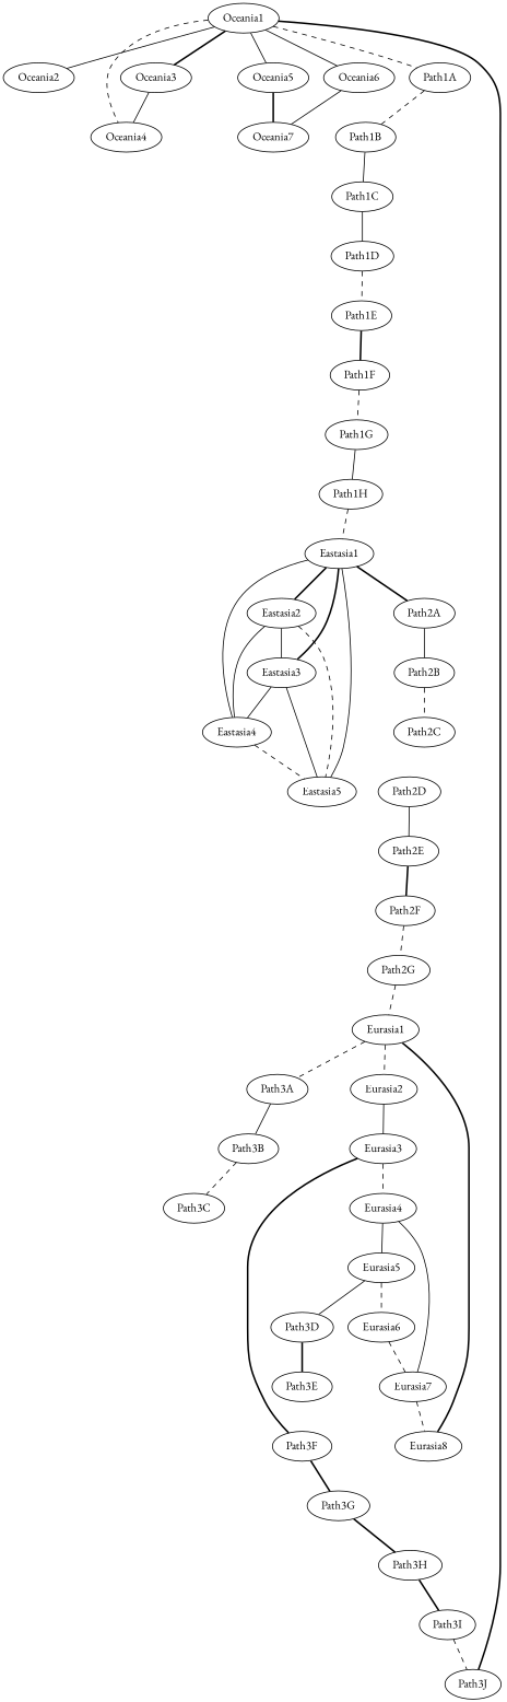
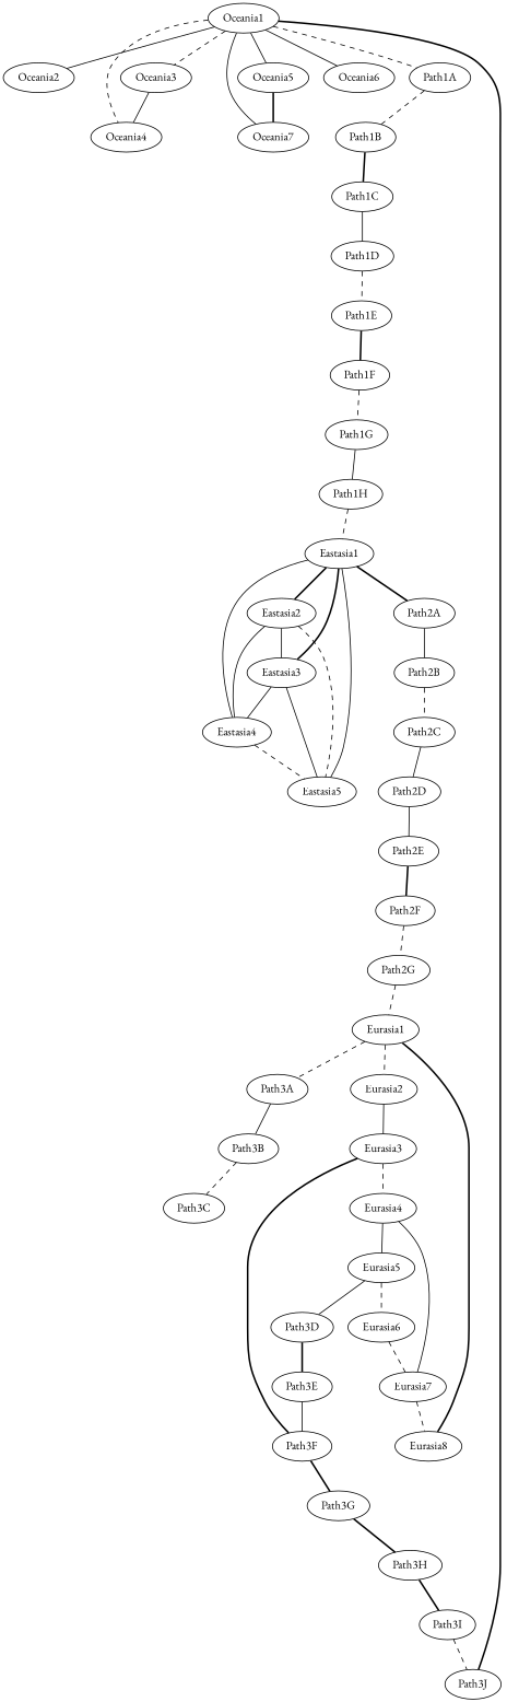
  graph {
    fontname="EB Garamond"
    node [fontname="EB Garamond"]
    edge [fontname="EB Garamond" style=solid]
    Oceania1
    Oceania2
    Oceania3
    Oceania4
    Oceania5
    Oceania6
    Path1A
    Oceania7
    Path1B
    Path1C
    Path1D
    Path1E
    Path1F
    Path1G
    Path1H
    Eastasia1
    Eastasia2
    Eastasia3
    Eastasia4
    Eastasia5
    Path2A
    Path2B
    Path2C
    Path2D
    Path2E
    Path2F
    Path2G
    Eurasia1
    Eurasia2
    Path3A
    Eurasia3
    Path3B
    Eurasia4
    Path3F
    Eurasia5
    Eurasia7
    Eurasia6
    Path3D
    Eurasia8
    Path3C
    Path3E
    Path3G
    Path3H
    Path3I
    Path3J
    Oceania1 -- Oceania2
-   Oceania1 -- Oceania3 [style=bold]
+   Oceania1 -- Oceania3 [style=dashed]
    Oceania1 -- Oceania4 [style=dashed]
    Oceania1 -- Oceania5
    Oceania1 -- Oceania6
    Oceania1 -- Path1A [style=dashed]
    Oceania3 -- Oceania4
    Oceania5 -- Oceania7 [style=bold]
-   Oceania6 -- Oceania7
+   Oceania1 -- Oceania7
    Path1A -- Path1B [style=dashed]
-   Path1B -- Path1C
+   Path1B -- Path1C [style=bold]
    Path1C -- Path1D
    Path1D -- Path1E [style=dashed]
    Path1E -- Path1F [style=bold]
    Path1F -- Path1G [style=dashed]
    Path1G -- Path1H
    Path1H -- Eastasia1 [style=dashed]
    Eastasia1 -- Eastasia2 [style=bold]
    Eastasia1 -- Eastasia3 [style=bold]
    Eastasia1 -- Eastasia4
    Eastasia1 -- Eastasia5
    Eastasia1 -- Path2A [style=bold]
    Eastasia2 -- Eastasia3
    Eastasia2 -- Eastasia4
    Eastasia2 -- Eastasia5 [style=dashed]
    Eastasia3 -- Eastasia4
    Eastasia3 -- Eastasia5
    Eastasia4 -- Eastasia5 [style=dashed]
    Path2A -- Path2B
    Path2B -- Path2C [style=dashed]
+   Path2C -- Path2D
    Path2D -- Path2E
    Path2E -- Path2F [style=bold]
    Path2F -- Path2G [style=dashed]
    Path2G -- Eurasia1 [style=dashed]
    Eurasia1 -- Eurasia2 [style=dashed]
    Eurasia1 -- Path3A [style=dashed]
    Eurasia2 -- Eurasia3
    Path3A -- Path3B
    Eurasia3 -- Eurasia4 [style=dashed]
    Eurasia3 -- Path3F [style=bold]
    Path3B -- Path3C [style=dashed]
    Eurasia4 -- Eurasia5
    Eurasia4 -- Eurasia7
    Path3F -- Path3G [style=bold]
    Eurasia5 -- Eurasia6 [style=dashed]
    Eurasia5 -- Path3D
    Eurasia7 -- Eurasia8 [style=dashed]
    Eurasia6 -- Eurasia7 [style=dashed]
    Path3D -- Path3E [style=bold]
    Eurasia8 -- Eurasia1 [style=bold]
+   Path3E -- Path3F
    Path3G -- Path3H [style=bold]
    Path3H -- Path3I [style=bold]
    Path3I -- Path3J [style=dashed]
    Path3J -- Oceania1 [style=bold]
  }
